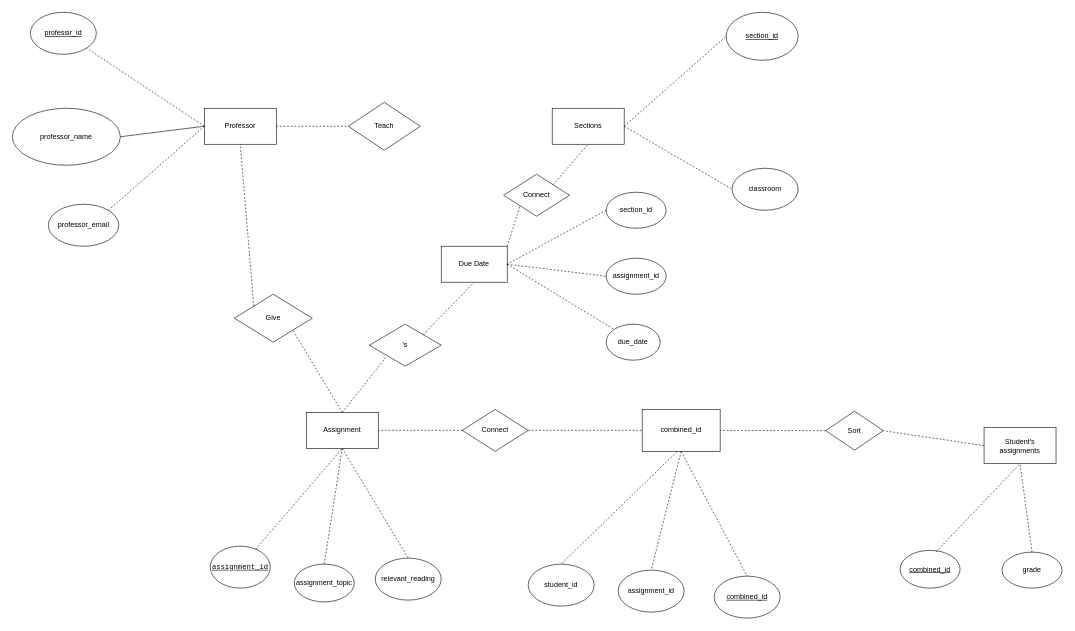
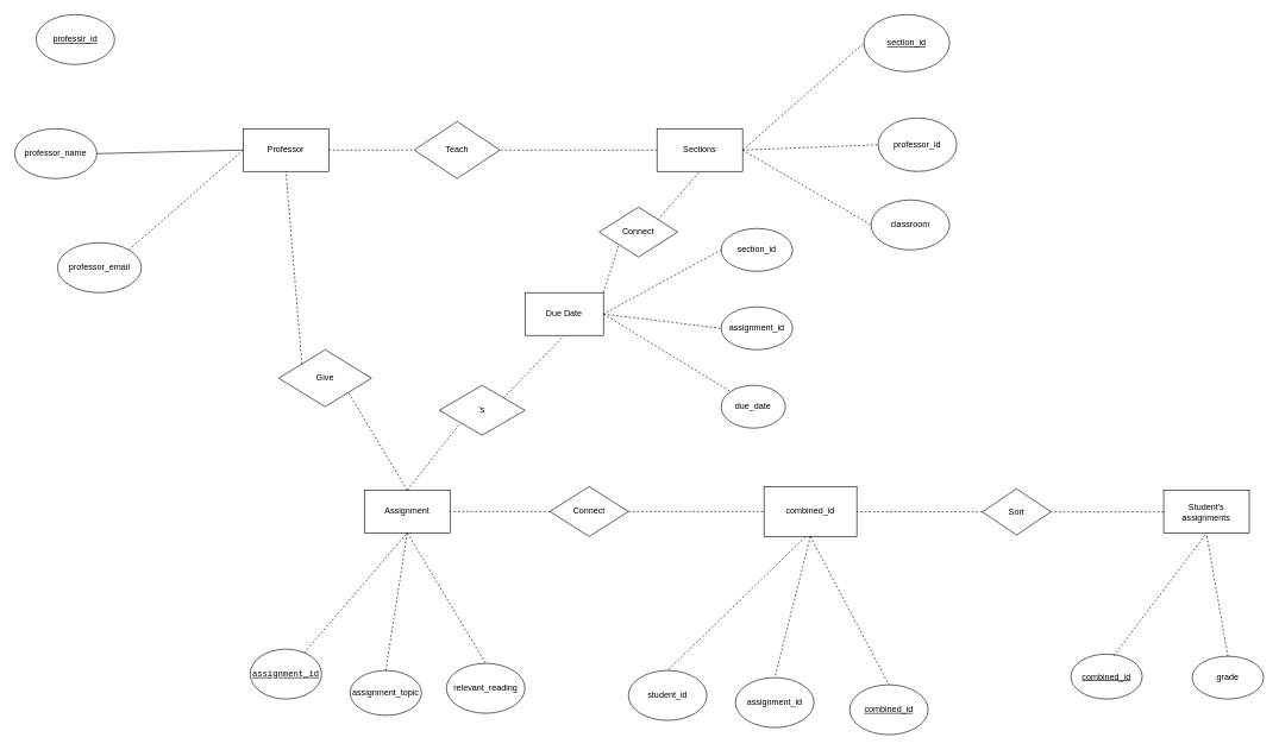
  <mxCell id="0" />
  <mxCell id="1" parent="0" />
  <mxCell id="2" value="Professor" style="rounded=0;whiteSpace=wrap;html=1;" parent="1" vertex="1"><mxGeometry x="340" y="180" width="120" height="60" as="geometry" /></mxCell>
  <mxCell id="3" value="Sections" style="rounded=0;whiteSpace=wrap;html=1;" parent="1" vertex="1"><mxGeometry x="920" y="180" width="120" height="60" as="geometry" /></mxCell>
  <mxCell id="4" value="Teach" style="rhombus;whiteSpace=wrap;html=1;" parent="1" vertex="1"><mxGeometry x="580" y="170" width="120" height="80" as="geometry" /></mxCell>
  <mxCell id="5" value="Assignment" style="rounded=0;whiteSpace=wrap;html=1;" parent="1" vertex="1"><mxGeometry x="510" y="687" width="120" height="60" as="geometry" /></mxCell>
  <mxCell id="6" value="Give" style="rhombus;whiteSpace=wrap;html=1;" parent="1" vertex="1"><mxGeometry x="390" y="490" width="130" height="80" as="geometry" /></mxCell>
  <mxCell id="7" value="&lt;div style=&quot;font-family: Menlo, Monaco, &amp;quot;Courier New&amp;quot;, monospace; line-height: 18px; white-space: pre;&quot;&gt;&lt;u&gt;assignment_id&lt;/u&gt;&lt;/div&gt;" style="ellipse;whiteSpace=wrap;html=1;labelBackgroundColor=default;fontColor=#000000;" parent="1" vertex="1"><mxGeometry x="350" y="910" width="100" height="70" as="geometry" /></mxCell>
  <mxCell id="8" value="" style="endArrow=none;dashed=1;html=1;rounded=0;entryX=0.5;entryY=1;entryDx=0;entryDy=0;" parent="1" source="7" target="5" edge="1"><mxGeometry width="50" height="50" relative="1" as="geometry"><mxPoint x="710" y="590" as="sourcePoint" /><mxPoint x="760" y="540" as="targetPoint" /></mxGeometry></mxCell>
  <mxCell id="9" value="" style="endArrow=none;dashed=1;html=1;rounded=0;exitX=0.5;exitY=0;exitDx=0;exitDy=0;entryX=1;entryY=1;entryDx=0;entryDy=0;" parent="1" source="5" target="6" edge="1"><mxGeometry width="50" height="50" relative="1" as="geometry"><mxPoint x="710" y="590" as="sourcePoint" /><mxPoint x="760" y="540" as="targetPoint" /></mxGeometry></mxCell>
  <mxCell id="10" value="" style="endArrow=none;dashed=1;html=1;rounded=0;entryX=0.5;entryY=1;entryDx=0;entryDy=0;exitX=0;exitY=0;exitDx=0;exitDy=0;" parent="1" source="6" target="2" edge="1"><mxGeometry width="50" height="50" relative="1" as="geometry"><mxPoint x="710" y="590" as="sourcePoint" /><mxPoint x="760" y="540" as="targetPoint" /></mxGeometry></mxCell>
  <mxCell id="11" value="" style="endArrow=none;dashed=1;html=1;rounded=0;entryX=0;entryY=0.5;entryDx=0;entryDy=0;exitX=1;exitY=0.5;exitDx=0;exitDy=0;" parent="1" source="2" target="4" edge="1"><mxGeometry width="50" height="50" relative="1" as="geometry"><mxPoint x="710" y="590" as="sourcePoint" /><mxPoint x="760" y="540" as="targetPoint" /></mxGeometry></mxCell>
+ <mxCell id="12" value="" style="endArrow=none;dashed=1;html=1;rounded=0;entryX=1;entryY=0.5;entryDx=0;entryDy=0;exitX=0;exitY=0.5;exitDx=0;exitDy=0;" parent="1" source="3" target="4" edge="1"><mxGeometry width="50" height="50" relative="1" as="geometry"><mxPoint x="710" y="590" as="sourcePoint" /><mxPoint x="760" y="540" as="targetPoint" /></mxGeometry></mxCell>
  <mxCell id="13" value="assignment_topic" style="ellipse;whiteSpace=wrap;html=1;" parent="1" vertex="1"><mxGeometry x="490" y="940" width="100" height="63" as="geometry" /></mxCell>
  <mxCell id="14" value="" style="endArrow=none;dashed=1;html=1;rounded=0;exitX=0.5;exitY=0;exitDx=0;exitDy=0;entryX=0.5;entryY=1;entryDx=0;entryDy=0;" parent="1" source="13" target="5" edge="1"><mxGeometry width="50" height="50" relative="1" as="geometry"><mxPoint x="710" y="590" as="sourcePoint" /><mxPoint x="760" y="540" as="targetPoint" /></mxGeometry></mxCell>
  <mxCell id="15" value="relevant_reading" style="ellipse;whiteSpace=wrap;html=1;" parent="1" vertex="1"><mxGeometry x="625" y="930" width="110" height="70" as="geometry" /></mxCell>
  <mxCell id="16" value="" style="endArrow=none;dashed=1;html=1;rounded=0;entryX=0.5;entryY=0;entryDx=0;entryDy=0;exitX=0.5;exitY=1;exitDx=0;exitDy=0;" parent="1" source="5" target="15" edge="1"><mxGeometry width="50" height="50" relative="1" as="geometry"><mxPoint x="710" y="590" as="sourcePoint" /><mxPoint x="760" y="540" as="targetPoint" /></mxGeometry></mxCell>
  <mxCell id="17" value="&lt;u&gt;professir_id&lt;/u&gt;" style="ellipse;whiteSpace=wrap;html=1;" parent="1" vertex="1"><mxGeometry x="50" y="20" width="110" height="70" as="geometry" /></mxCell>
- <mxCell id="18" value="professor_name" style="ellipse;whiteSpace=wrap;html=1;" parent="1" vertex="1"><mxGeometry x="20" y="180" width="180" height="95" as="geometry" /></mxCell>
+ <mxCell id="18" value="professor_name" style="ellipse;whiteSpace=wrap;html=1;" parent="1" vertex="1"><mxGeometry x="20" y="180" width="115" height="70" as="geometry" /></mxCell>
  <mxCell id="19" value="professor_email" style="ellipse;whiteSpace=wrap;html=1;" parent="1" vertex="1"><mxGeometry x="80" y="340" width="117.5" height="70" as="geometry" /></mxCell>
  <mxCell id="20" value="" style="endArrow=none;dashed=0;html=1;rounded=0;exitX=0;exitY=0.5;exitDx=0;exitDy=0;entryX=1;entryY=0.5;entryDx=0;entryDy=0;" parent="1" source="2" target="18" edge="1"><mxGeometry width="50" height="50" relative="1" as="geometry"><mxPoint x="590" y="410" as="sourcePoint" /><mxPoint x="640" y="360" as="targetPoint" /></mxGeometry></mxCell>
- <mxCell id="21" value="" style="endArrow=none;dashed=1;html=1;rounded=0;exitX=0;exitY=0.5;exitDx=0;exitDy=0;entryX=1;entryY=1;entryDx=0;entryDy=0;" parent="1" source="2" target="17" edge="1"><mxGeometry width="50" height="50" relative="1" as="geometry"><mxPoint x="590" y="410" as="sourcePoint" /><mxPoint x="640" y="360" as="targetPoint" /></mxGeometry></mxCell>
  <mxCell id="22" value="" style="endArrow=none;dashed=1;html=1;rounded=0;exitX=1;exitY=0;exitDx=0;exitDy=0;entryX=0;entryY=0.5;entryDx=0;entryDy=0;" parent="1" source="19" target="2" edge="1"><mxGeometry width="50" height="50" relative="1" as="geometry"><mxPoint x="590" y="410" as="sourcePoint" /><mxPoint x="640" y="360" as="targetPoint" /></mxGeometry></mxCell>
  <mxCell id="23" value="&lt;u&gt;section_id&lt;/u&gt;" style="ellipse;whiteSpace=wrap;html=1;" parent="1" vertex="1"><mxGeometry x="1210" y="20" width="120" height="80" as="geometry" /></mxCell>
+ <mxCell id="24" value="professor_id" style="ellipse;whiteSpace=wrap;html=1;" parent="1" vertex="1"><mxGeometry x="1230" y="165" width="110" height="75" as="geometry" /></mxCell>
  <mxCell id="25" value="classroom" style="ellipse;whiteSpace=wrap;html=1;" parent="1" vertex="1"><mxGeometry x="1220" y="280" width="110" height="70" as="geometry" /></mxCell>
  <mxCell id="26" value="" style="endArrow=none;dashed=1;html=1;rounded=0;entryX=0;entryY=0.5;entryDx=0;entryDy=0;exitX=1;exitY=0.5;exitDx=0;exitDy=0;" parent="1" source="3" target="25" edge="1"><mxGeometry width="50" height="50" relative="1" as="geometry"><mxPoint x="970" y="520" as="sourcePoint" /><mxPoint x="1020" y="470" as="targetPoint" /></mxGeometry></mxCell>
+ <mxCell id="27" value="" style="endArrow=none;dashed=1;html=1;rounded=0;entryX=0;entryY=0.5;entryDx=0;entryDy=0;exitX=1;exitY=0.5;exitDx=0;exitDy=0;" parent="1" source="3" target="24" edge="1"><mxGeometry width="50" height="50" relative="1" as="geometry"><mxPoint x="970" y="520" as="sourcePoint" /><mxPoint x="1020" y="470" as="targetPoint" /></mxGeometry></mxCell>
  <mxCell id="28" value="" style="endArrow=none;dashed=1;html=1;rounded=0;entryX=0;entryY=0.5;entryDx=0;entryDy=0;exitX=1;exitY=0.5;exitDx=0;exitDy=0;" parent="1" source="3" target="23" edge="1"><mxGeometry width="50" height="50" relative="1" as="geometry"><mxPoint x="970" y="520" as="sourcePoint" /><mxPoint x="1020" y="470" as="targetPoint" /></mxGeometry></mxCell>
  <mxCell id="29" value="combined_id" style="rounded=0;whiteSpace=wrap;html=1;" parent="1" vertex="1"><mxGeometry x="1070" y="682" width="130" height="70" as="geometry" /></mxCell>
  <mxCell id="30" value="Connect" style="rhombus;whiteSpace=wrap;html=1;" parent="1" vertex="1"><mxGeometry x="770" y="682" width="110" height="70" as="geometry" /></mxCell>
  <mxCell id="31" value="" style="endArrow=none;dashed=1;html=1;rounded=0;exitX=1;exitY=0.5;exitDx=0;exitDy=0;entryX=0;entryY=0.5;entryDx=0;entryDy=0;" parent="1" source="30" target="29" edge="1"><mxGeometry width="50" height="50" relative="1" as="geometry"><mxPoint x="1060" y="620" as="sourcePoint" /><mxPoint x="1110" y="570" as="targetPoint" /></mxGeometry></mxCell>
  <mxCell id="32" value="" style="endArrow=none;dashed=1;html=1;rounded=0;exitX=0;exitY=0.5;exitDx=0;exitDy=0;entryX=1;entryY=0.5;entryDx=0;entryDy=0;" parent="1" source="30" target="5" edge="1"><mxGeometry width="50" height="50" relative="1" as="geometry"><mxPoint x="1060" y="620" as="sourcePoint" /><mxPoint x="1110" y="570" as="targetPoint" /></mxGeometry></mxCell>
  <mxCell id="33" value="&lt;u&gt;combined_id&lt;/u&gt;" style="ellipse;whiteSpace=wrap;html=1;" parent="1" vertex="1"><mxGeometry x="1190" y="960" width="110" height="70" as="geometry" /></mxCell>
  <mxCell id="34" value="assignment_id" style="ellipse;whiteSpace=wrap;html=1;" parent="1" vertex="1"><mxGeometry x="1030" y="950" width="110" height="70" as="geometry" /></mxCell>
  <mxCell id="35" value="student_id" style="ellipse;whiteSpace=wrap;html=1;" parent="1" vertex="1"><mxGeometry x="880" y="940" width="110" height="70" as="geometry" /></mxCell>
  <mxCell id="36" value="" style="endArrow=none;dashed=1;html=1;rounded=0;entryX=0.5;entryY=0;entryDx=0;entryDy=0;exitX=0.5;exitY=1;exitDx=0;exitDy=0;" parent="1" source="29" target="33" edge="1"><mxGeometry width="50" height="50" relative="1" as="geometry"><mxPoint x="1300" y="640" as="sourcePoint" /><mxPoint x="1350" y="590" as="targetPoint" /></mxGeometry></mxCell>
  <mxCell id="37" value="" style="endArrow=none;dashed=1;html=1;rounded=0;entryX=0.5;entryY=0;entryDx=0;entryDy=0;exitX=0.5;exitY=1;exitDx=0;exitDy=0;" parent="1" source="29" target="34" edge="1"><mxGeometry width="50" height="50" relative="1" as="geometry"><mxPoint x="1150" y="640" as="sourcePoint" /><mxPoint x="1350" y="590" as="targetPoint" /></mxGeometry></mxCell>
  <mxCell id="38" value="" style="endArrow=none;dashed=1;html=1;rounded=0;entryX=0.5;entryY=0;entryDx=0;entryDy=0;exitX=0.444;exitY=1.01;exitDx=0;exitDy=0;exitPerimeter=0;" parent="1" source="29" target="35" edge="1"><mxGeometry width="50" height="50" relative="1" as="geometry"><mxPoint x="1150" y="640" as="sourcePoint" /><mxPoint x="1350" y="590" as="targetPoint" /></mxGeometry></mxCell>
  <mxCell id="39" value="Sort" style="rhombus;whiteSpace=wrap;html=1;" parent="1" vertex="1"><mxGeometry x="1376" y="685" width="96" height="65" as="geometry" /></mxCell>
  <mxCell id="40" value="" style="endArrow=none;dashed=1;html=1;rounded=0;exitX=0;exitY=0.5;exitDx=0;exitDy=0;" parent="1" source="39" target="29" edge="1"><mxGeometry width="50" height="50" relative="1" as="geometry"><mxPoint x="1520" y="640" as="sourcePoint" /><mxPoint x="1570" y="590" as="targetPoint" /></mxGeometry></mxCell>
- <mxCell id="41" value="Student's assignments" style="rounded=0;whiteSpace=wrap;html=1;" parent="1" vertex="1"><mxGeometry x="1640" y="712.5" width="120" height="60" as="geometry" /></mxCell>
+ <mxCell id="41" value="Student's assignments" style="rounded=0;whiteSpace=wrap;html=1;" parent="1" vertex="1"><mxGeometry x="1630" y="687.5" width="120" height="60" as="geometry" /></mxCell>
  <mxCell id="42" value="" style="endArrow=none;dashed=1;html=1;rounded=0;entryX=1;entryY=0.5;entryDx=0;entryDy=0;exitX=0;exitY=0.5;exitDx=0;exitDy=0;" parent="1" source="41" target="39" edge="1"><mxGeometry width="50" height="50" relative="1" as="geometry"><mxPoint x="1740" y="610" as="sourcePoint" /><mxPoint x="1790" y="560" as="targetPoint" /></mxGeometry></mxCell>
  <mxCell id="43" value="&lt;u&gt;combined_id&lt;/u&gt;" style="ellipse;whiteSpace=wrap;html=1;" parent="1" vertex="1"><mxGeometry x="1500" y="917" width="100" height="63" as="geometry" /></mxCell>
  <mxCell id="44" value="grade" style="ellipse;whiteSpace=wrap;html=1;" parent="1" vertex="1"><mxGeometry x="1670" y="920" width="100" height="60" as="geometry" /></mxCell>
  <mxCell id="45" value="" style="endArrow=none;dashed=1;html=1;rounded=0;exitX=0.597;exitY=0.045;exitDx=0;exitDy=0;exitPerimeter=0;entryX=0.5;entryY=1;entryDx=0;entryDy=0;" parent="1" source="43" target="41" edge="1"><mxGeometry width="50" height="50" relative="1" as="geometry"><mxPoint x="1740" y="760" as="sourcePoint" /><mxPoint x="1790" y="710" as="targetPoint" /></mxGeometry></mxCell>
  <mxCell id="46" value="" style="endArrow=none;dashed=1;html=1;rounded=0;exitX=0.5;exitY=0;exitDx=0;exitDy=0;entryX=0.5;entryY=1;entryDx=0;entryDy=0;" parent="1" source="44" target="41" edge="1"><mxGeometry width="50" height="50" relative="1" as="geometry"><mxPoint x="1740" y="760" as="sourcePoint" /><mxPoint x="1730" y="650" as="targetPoint" /></mxGeometry></mxCell>
  <mxCell id="47" value="Connect" style="rhombus;whiteSpace=wrap;html=1;" vertex="1" parent="1"><mxGeometry x="839" y="290" width="110" height="70" as="geometry" /></mxCell>
  <mxCell id="48" value="Due Date" style="rounded=0;whiteSpace=wrap;html=1;" vertex="1" parent="1"><mxGeometry x="735" y="410" width="110" height="60" as="geometry" /></mxCell>
  <mxCell id="49" value="" style="endArrow=none;dashed=1;html=1;rounded=0;entryX=0.5;entryY=1;entryDx=0;entryDy=0;exitX=1;exitY=0;exitDx=0;exitDy=0;" edge="1" parent="1" source="47" target="3"><mxGeometry width="50" height="50" relative="1" as="geometry"><mxPoint x="780" y="540" as="sourcePoint" /><mxPoint x="830" y="490" as="targetPoint" /></mxGeometry></mxCell>
  <mxCell id="50" value="" style="endArrow=none;dashed=1;html=1;rounded=0;entryX=0;entryY=1;entryDx=0;entryDy=0;exitX=1;exitY=0;exitDx=0;exitDy=0;" edge="1" parent="1" source="48" target="47"><mxGeometry width="50" height="50" relative="1" as="geometry"><mxPoint x="780" y="540" as="sourcePoint" /><mxPoint x="830" y="490" as="targetPoint" /></mxGeometry></mxCell>
  <mxCell id="51" value="'s" style="rhombus;whiteSpace=wrap;html=1;" vertex="1" parent="1"><mxGeometry x="615" y="540" width="120" height="70" as="geometry" /></mxCell>
  <mxCell id="52" value="" style="endArrow=none;dashed=1;html=1;rounded=0;exitX=1;exitY=0;exitDx=0;exitDy=0;entryX=0.5;entryY=1;entryDx=0;entryDy=0;" edge="1" parent="1" source="51" target="48"><mxGeometry width="50" height="50" relative="1" as="geometry"><mxPoint x="780" y="540" as="sourcePoint" /><mxPoint x="830" y="490" as="targetPoint" /></mxGeometry></mxCell>
  <mxCell id="53" value="" style="endArrow=none;dashed=1;html=1;rounded=0;exitX=0.5;exitY=0;exitDx=0;exitDy=0;entryX=0;entryY=1;entryDx=0;entryDy=0;" edge="1" parent="1" source="5" target="51"><mxGeometry width="50" height="50" relative="1" as="geometry"><mxPoint x="780" y="540" as="sourcePoint" /><mxPoint x="830" y="490" as="targetPoint" /></mxGeometry></mxCell>
  <mxCell id="54" value="section_id" style="ellipse;whiteSpace=wrap;html=1;" vertex="1" parent="1"><mxGeometry x="1010" y="320" width="100" height="60" as="geometry" /></mxCell>
  <mxCell id="55" value="assignment_id" style="ellipse;whiteSpace=wrap;html=1;" vertex="1" parent="1"><mxGeometry x="1010" y="430" width="100" height="60" as="geometry" /></mxCell>
  <mxCell id="56" value="due_date" style="ellipse;whiteSpace=wrap;html=1;" vertex="1" parent="1"><mxGeometry x="1010" y="540" width="90" height="60" as="geometry" /></mxCell>
  <mxCell id="57" value="" style="endArrow=none;dashed=1;html=1;rounded=0;entryX=1;entryY=0.5;entryDx=0;entryDy=0;exitX=0;exitY=0.5;exitDx=0;exitDy=0;" edge="1" parent="1" source="54" target="48"><mxGeometry width="50" height="50" relative="1" as="geometry"><mxPoint x="890" y="540" as="sourcePoint" /><mxPoint x="940" y="490" as="targetPoint" /></mxGeometry></mxCell>
  <mxCell id="58" value="" style="endArrow=none;dashed=1;html=1;rounded=0;exitX=1;exitY=0.5;exitDx=0;exitDy=0;entryX=0;entryY=0.5;entryDx=0;entryDy=0;" edge="1" parent="1" source="48" target="55"><mxGeometry width="50" height="50" relative="1" as="geometry"><mxPoint x="890" y="540" as="sourcePoint" /><mxPoint x="940" y="490" as="targetPoint" /></mxGeometry></mxCell>
  <mxCell id="59" value="" style="endArrow=none;dashed=1;html=1;rounded=0;exitX=1;exitY=0.5;exitDx=0;exitDy=0;entryX=0;entryY=0;entryDx=0;entryDy=0;" edge="1" parent="1" source="48" target="56"><mxGeometry width="50" height="50" relative="1" as="geometry"><mxPoint x="890" y="540" as="sourcePoint" /><mxPoint x="940" y="490" as="targetPoint" /></mxGeometry></mxCell>
